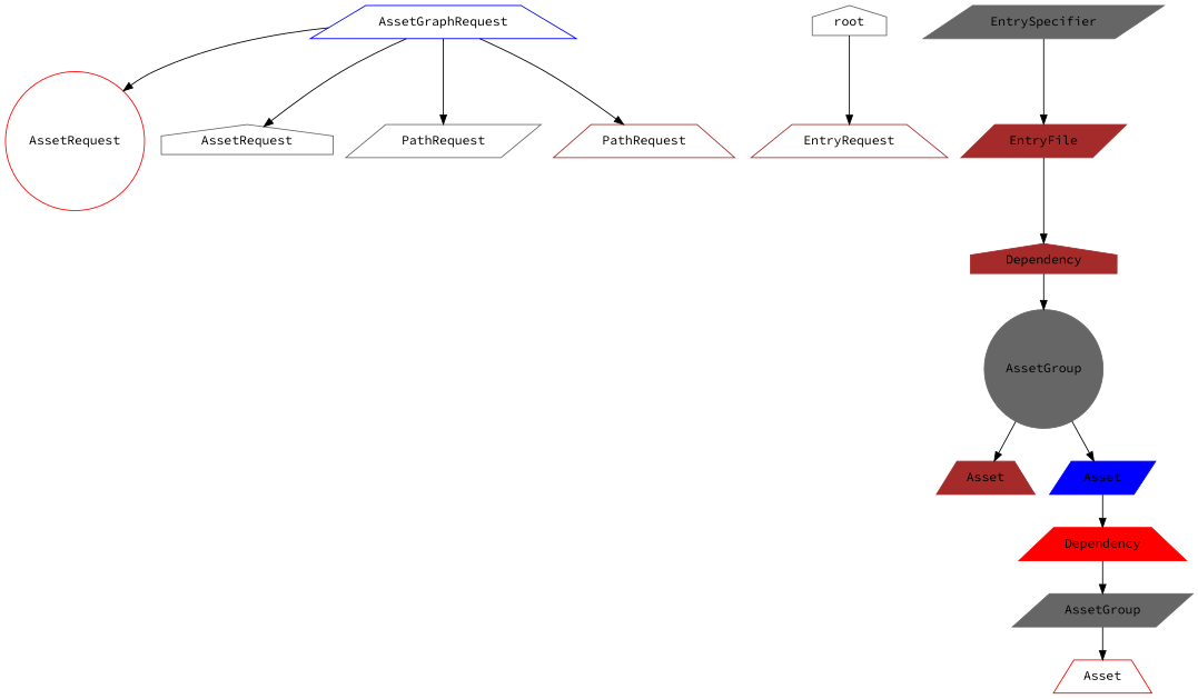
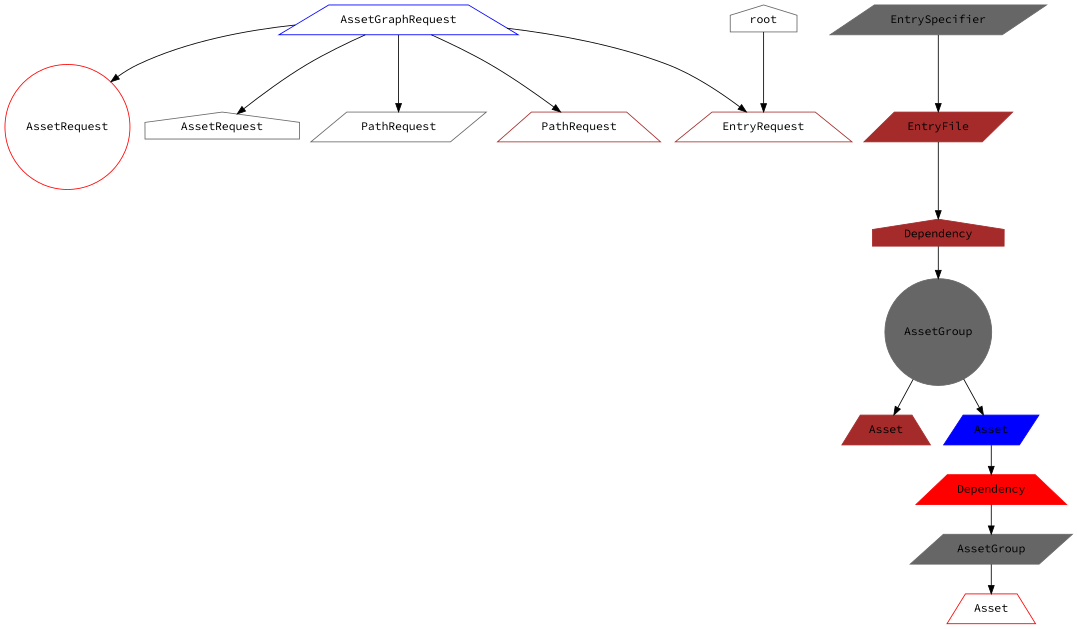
  digraph {
    fontname="Source Code Pro"
    node [color=gray40 fontname="Source Code Pro" shape=trapezium]
    edge [fontname="Source Code Pro"]
    n1 [color=red label=AssetRequest shape=circle]
    n2 [label=AssetRequest shape=house]
    n3 [label=PathRequest shape=parallelogram]
    n4 [color=brown label=PathRequest]
    AssetGraphRequest [color=blue]
    EntryRequest [color=brown]
    EntrySpecifier [shape=parallelogram style=filled]
    EntryFile [color=brown shape=parallelogram style=filled]
    n9 [color=brown label=Dependency shape=house style=filled]
    n10 [label=AssetGroup shape=circle style=filled]
    n11 [color=brown label=Asset style=filled]
    n12 [color=blue label=Asset shape=parallelogram style=filled]
    n13 [label=AssetGroup shape=parallelogram style=filled]
    n14 [color=red label=Asset]
    n15 [color=red label=Dependency style=filled]
    root [shape=house]
    subgraph sub_1 {
      n1
      n2
      n3
      n4
      AssetGraphRequest
      EntryRequest
    }
    subgraph sub_2 {
      EntrySpecifier
      EntryFile
      n9
      n10
      n11
      n12
      n13
      n14
      n15
      root
    }
    AssetGraphRequest -> n1
    AssetGraphRequest -> n2
    AssetGraphRequest -> n3
    AssetGraphRequest -> n4
+   AssetGraphRequest -> EntryRequest
    EntrySpecifier -> EntryFile
    EntryFile -> n9
    n9 -> n10
    n10 -> n11
    n10 -> n12
    n12 -> n15
    n13 -> n14
    n15 -> n13
    root -> EntryRequest
  }
